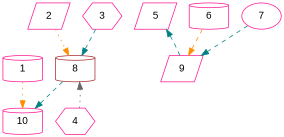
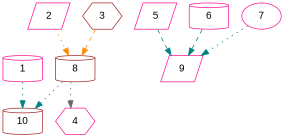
  digraph {
    fontname="Liberation Sans"
    node [Processor=2 Start=0 Weight=3 color=deeppink fontname="Liberation Sans" shape=cylinder]
    edge [Weight=4 color=teal fontname="Liberation Sans" style=dotted]
    1 [Processor=0 Weight=6]
-   10 [Processor=4 Start=18]
+   10 [Processor=4 Start=18 color=brown]
    2 [Processor=1 Weight=7 shape=parallelogram]
    8 [Start=11 Weight=2 color=brown]
-   3 [Start=3 Weight=5 shape=hexagon]
+   3 [Start=3 Weight=5 color=brown shape=hexagon]
    4 [Start=8 shape=hexagon]
    5 [shape=parallelogram]
    9 [Processor=4 Start=9 Weight=9 shape=parallelogram]
    6 [Processor=3 Weight=2]
    7 [Processor=4 Weight=7 shape=ellipse]
-   1 -> 10 [color=darkorange]
+   1 -> 10
    2 -> 8 [color=darkorange]
-   8 -> 10 [style=dashed]
-   3 -> 8 [Weight=12 style=dashed]
-   4 -> 8 [color=gray40]
-   9 -> 5 [Weight=6 style=dashed]
-   6 -> 9 [Weight=7 color=darkorange style=dashed]
-   7 -> 9 [style=dashed]
+   8 -> 10
+   3 -> 8 [Weight=12 color=darkorange style=dashed]
+   8 -> 4 [color=gray40]
+   5 -> 9 [Weight=6 style=dashed]
+   6 -> 9 [Weight=7 style=dashed]
+   7 -> 9
  }
